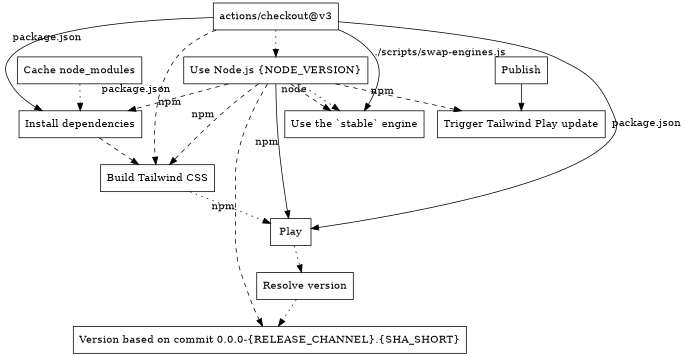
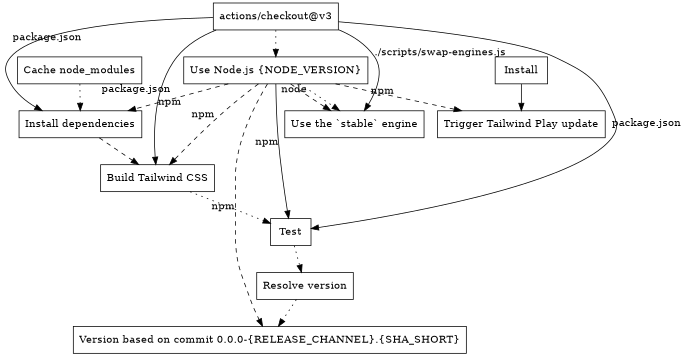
  digraph {
    node [shape=rect]
    edge [style=dotted]
    "actions/checkout@v3"
    "Use Node.js {NODE_VERSION}"
    "Use the `stable` engine"
    "Install dependencies"
    "Build Tailwind CSS"
-   Test [label=Play]
+   Test
    "Version based on commit 0.0.0-{RELEASE_CHANNEL}.{SHA_SHORT}"
    "Trigger Tailwind Play update"
    "Resolve version"
-   Publish
+   Publish [label=Install]
    "Cache node_modules"
    "actions/checkout@v3" -> "Use Node.js {NODE_VERSION}"
    "actions/checkout@v3" -> "Use the `stable` engine" [decorate=false xlabel="./scripts/swap-engines.js" style=""]
    "actions/checkout@v3" -> "Install dependencies" [decorate=false xlabel="package.json" style=""]
-   "actions/checkout@v3" -> "Build Tailwind CSS" [decorate=false xlabel="package.json" style=dashed]
+   "actions/checkout@v3" -> "Build Tailwind CSS" [decorate=false xlabel="package.json" style=""]
    "actions/checkout@v3" -> Test [decorate=false xlabel="package.json" style=""]
    "Use Node.js {NODE_VERSION}" -> "Use the `stable` engine" [style=dashed xlabel="node"]
    "Use Node.js {NODE_VERSION}" -> "Use the `stable` engine"
    "Use Node.js {NODE_VERSION}" -> "Install dependencies" [style=dashed xlabel=npm]
    "Use Node.js {NODE_VERSION}" -> "Build Tailwind CSS" [style=dashed xlabel=npm]
    "Use Node.js {NODE_VERSION}" -> Test [style=solid xlabel=npm]
    "Use Node.js {NODE_VERSION}" -> "Version based on commit 0.0.0-{RELEASE_CHANNEL}.{SHA_SHORT}" [style=dashed xlabel=npm]
    "Use Node.js {NODE_VERSION}" -> "Trigger Tailwind Play update" [style=dashed xlabel=npm]
    "Install dependencies" -> "Build Tailwind CSS" [style=dashed]
    "Build Tailwind CSS" -> Test
    Test -> "Resolve version"
    "Resolve version" -> "Version based on commit 0.0.0-{RELEASE_CHANNEL}.{SHA_SHORT}"
    Publish -> "Trigger Tailwind Play update" [style=solid]
    "Cache node_modules" -> "Install dependencies"
  }
